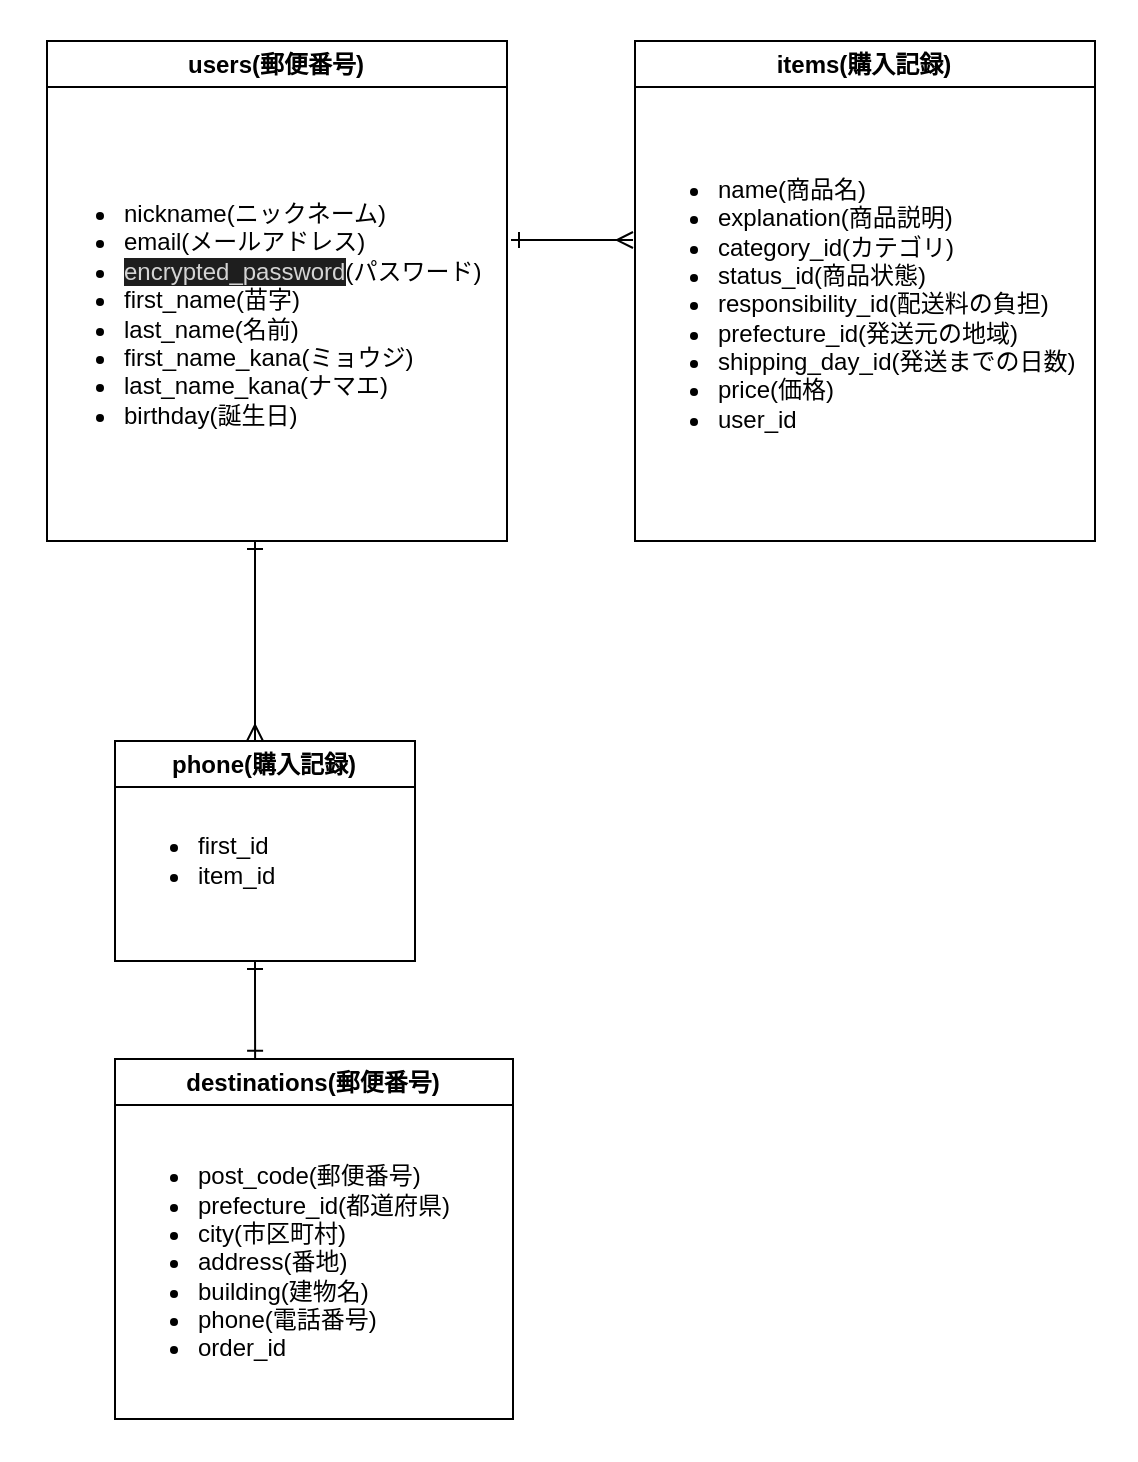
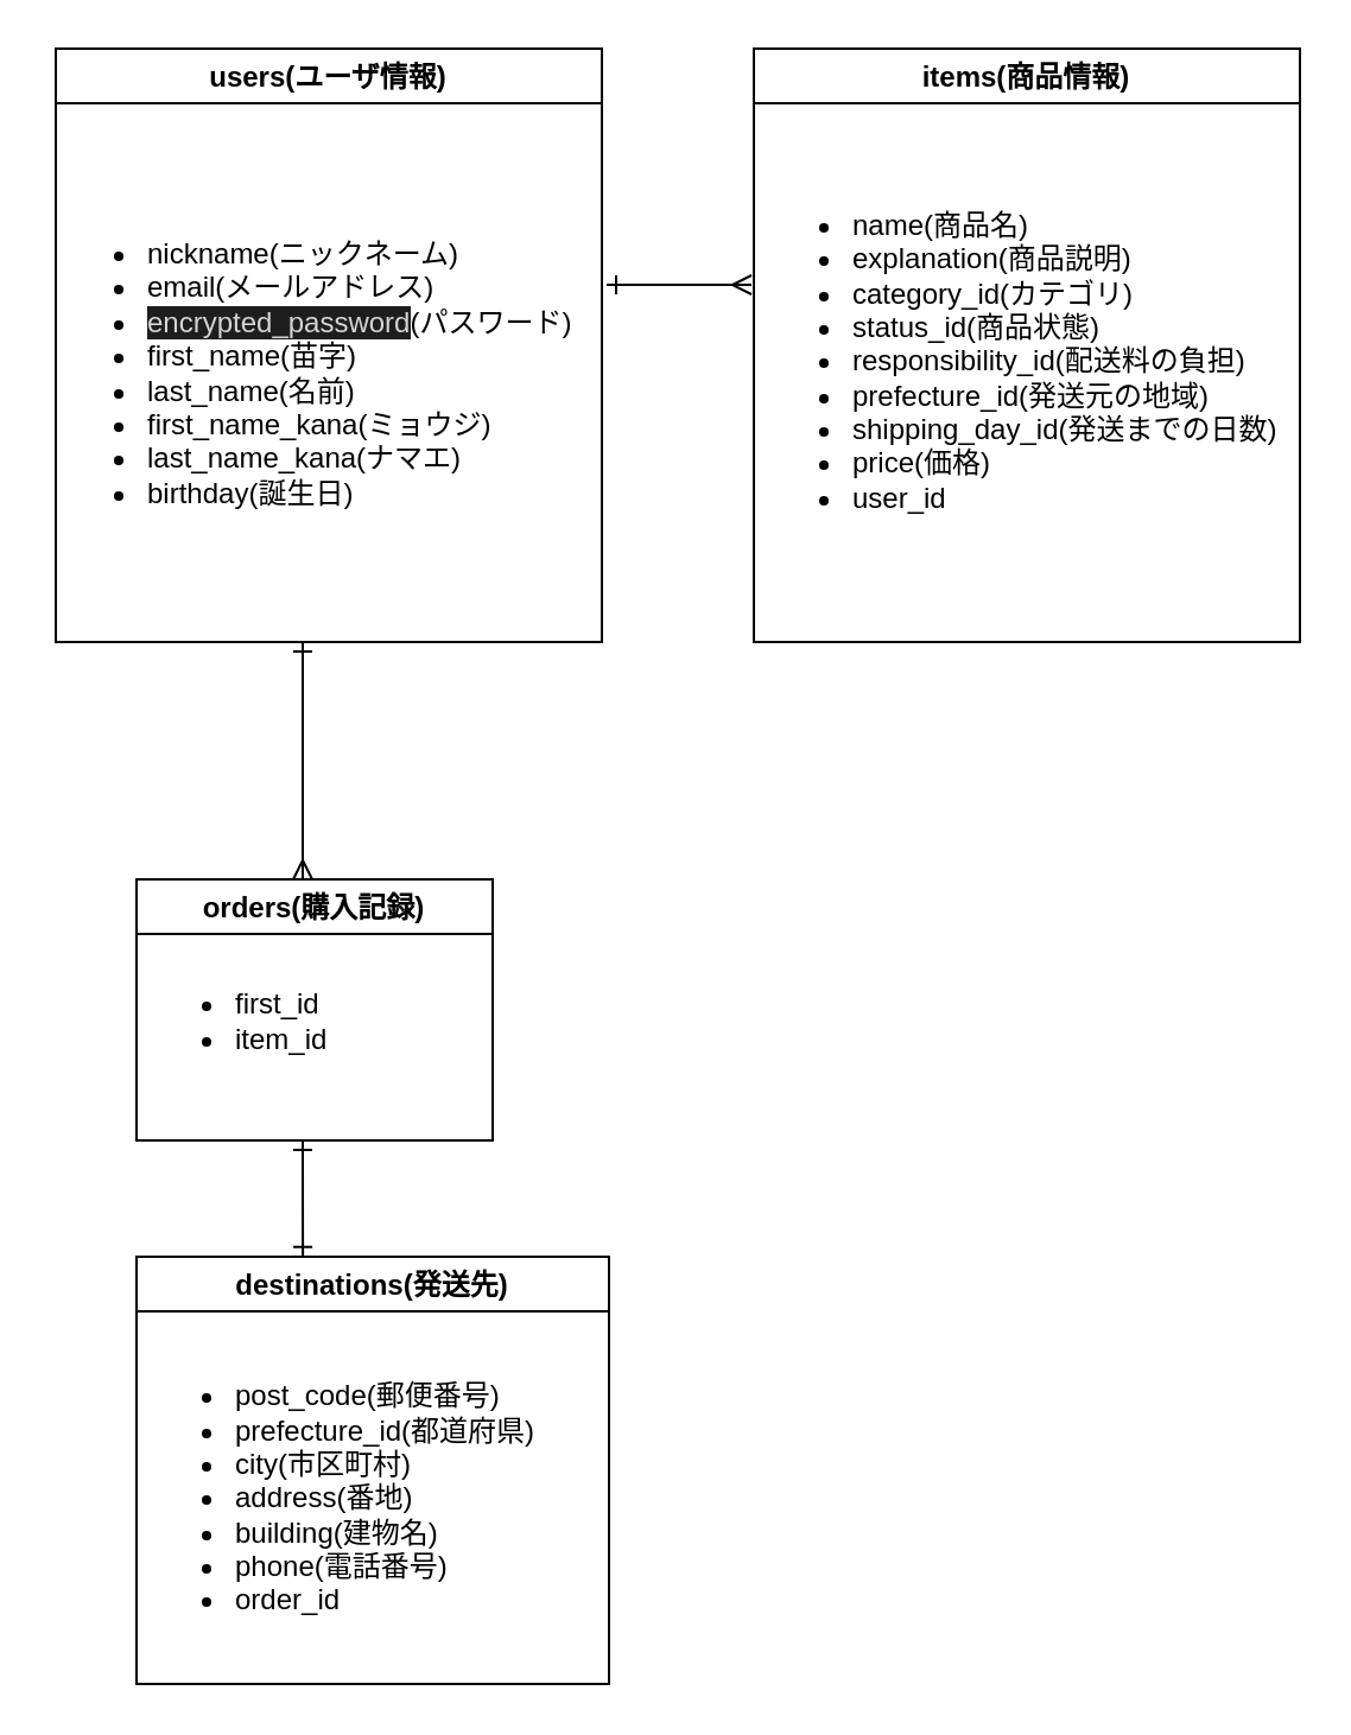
  <mxCell id="0" />
  <mxCell id="1" parent="0" />
- <mxCell id="2" value="users(郵便番号)" style="swimlane;" parent="1" vertex="1"><mxGeometry x="23" y="20" width="230" height="250" as="geometry" /></mxCell>
+ <mxCell id="2" value="users(ユーザ情報)" style="swimlane;" parent="1" vertex="1"><mxGeometry x="23" y="20" width="230" height="250" as="geometry" /></mxCell>
  <mxCell id="3" value="&lt;ul&gt;&lt;li&gt;nickname(ニックネーム)&lt;/li&gt;&lt;li&gt;email(メールアドレス)&lt;/li&gt;&lt;li&gt;&lt;span style=&quot;background-color: rgb(30 , 30 , 30) ; color: rgb(212 , 212 , 212)&quot;&gt;encrypted_password&lt;/span&gt;(パスワード)&lt;/li&gt;&lt;li&gt;first_name(苗字)&lt;/li&gt;&lt;li&gt;last_name(名前)&lt;/li&gt;&lt;li&gt;first_name_kana(ミョウジ)&lt;/li&gt;&lt;li&gt;last_name_kana(ナマエ)&lt;/li&gt;&lt;li&gt;birthday(誕生日)&lt;/li&gt;&lt;/ul&gt;" style="text;strokeColor=none;fillColor=none;html=1;whiteSpace=wrap;verticalAlign=middle;overflow=hidden;" parent="2" vertex="1"><mxGeometry x="-3" y="23" width="230" height="227" as="geometry" /></mxCell>
- <mxCell id="4" value="items(購入記録)" style="swimlane;fillColor=none;" parent="1" vertex="1"><mxGeometry x="317" y="20" width="230" height="250" as="geometry" /></mxCell>
+ <mxCell id="4" value="items(商品情報)" style="swimlane;fillColor=none;" parent="1" vertex="1"><mxGeometry x="317" y="20" width="230" height="250" as="geometry" /></mxCell>
  <mxCell id="5" value="&lt;ul&gt;&lt;li&gt;name(商品名)&lt;/li&gt;&lt;li&gt;explanation(商品説明)&lt;br&gt;&lt;/li&gt;&lt;li&gt;category_id(カテゴリ)&lt;br&gt;&lt;/li&gt;&lt;li&gt;status_id(商品状態)&lt;/li&gt;&lt;li&gt;responsibility_id(配送料の負担)&lt;/li&gt;&lt;li&gt;prefecture_id(発送元の地域)&lt;/li&gt;&lt;li&gt;shipping_day_id(発送までの日数)&lt;/li&gt;&lt;li&gt;price(価格)&lt;/li&gt;&lt;li&gt;user_id&lt;/li&gt;&lt;/ul&gt;" style="text;strokeColor=none;fillColor=none;html=1;whiteSpace=wrap;verticalAlign=middle;overflow=hidden;" parent="4" vertex="1"><mxGeometry y="23" width="230" height="217" as="geometry" /></mxCell>
- <mxCell id="6" value="phone(購入記録)" style="swimlane;fillColor=none;" parent="1" vertex="1"><mxGeometry x="57" y="370" width="150" height="110" as="geometry" /></mxCell>
+ <mxCell id="6" value="orders(購入記録)" style="swimlane;fillColor=none;" parent="1" vertex="1"><mxGeometry x="57" y="370" width="150" height="110" as="geometry" /></mxCell>
  <mxCell id="7" value="&lt;ul&gt;&lt;li&gt;&lt;span&gt;first_id&lt;/span&gt;&lt;br&gt;&lt;/li&gt;&lt;li&gt;item_id&lt;/li&gt;&lt;/ul&gt;" style="text;strokeColor=none;fillColor=none;html=1;whiteSpace=wrap;verticalAlign=middle;overflow=hidden;" parent="6" vertex="1"><mxGeometry y="21.5" width="140" height="77" as="geometry" /></mxCell>
- <mxCell id="8" value="destinations(郵便番号)" style="swimlane;fillColor=none;startSize=23;" parent="1" vertex="1"><mxGeometry x="57" y="529" width="199" height="180" as="geometry" /></mxCell>
+ <mxCell id="8" value="destinations(発送先)" style="swimlane;fillColor=none;startSize=23;" parent="1" vertex="1"><mxGeometry x="57" y="529" width="199" height="180" as="geometry" /></mxCell>
  <mxCell id="9" value="&lt;ul&gt;&lt;li&gt;post_code(郵便番号)&lt;/li&gt;&lt;li&gt;prefecture_id(都道府県)&lt;br&gt;&lt;/li&gt;&lt;li&gt;city(市区町村)&lt;/li&gt;&lt;li&gt;address(番地)&lt;/li&gt;&lt;li&gt;building(建物名)&lt;/li&gt;&lt;li&gt;phone(電話番号)&lt;/li&gt;&lt;li&gt;order_id&lt;/li&gt;&lt;/ul&gt;" style="text;strokeColor=none;fillColor=none;html=1;whiteSpace=wrap;verticalAlign=middle;overflow=hidden;" parent="8" vertex="1"><mxGeometry y="23" width="180" height="157" as="geometry" /></mxCell>
  <mxCell id="10" style="edgeStyle=none;html=1;entryX=1.013;entryY=0.357;entryDx=0;entryDy=0;endArrow=ERone;endFill=0;startArrow=ERmany;startFill=0;entryPerimeter=0;" parent="1" edge="1"><mxGeometry relative="1" as="geometry"><mxPoint x="316.01" y="119.5" as="sourcePoint" /><mxPoint x="255" y="119.539" as="targetPoint" /></mxGeometry></mxCell>
  <mxCell id="11" style="edgeStyle=none;html=1;endArrow=ERone;endFill=0;startArrow=ERmany;startFill=0;exitX=0.426;exitY=0;exitDx=0;exitDy=0;exitPerimeter=0;" parent="1" edge="1"><mxGeometry relative="1" as="geometry"><mxPoint x="127" y="370" as="sourcePoint" /><mxPoint x="127" y="270" as="targetPoint" /><Array as="points" /></mxGeometry></mxCell>
  <mxCell id="12" style="edgeStyle=none;html=1;endArrow=ERone;endFill=0;startArrow=ERone;startFill=0;entryX=0.342;entryY=-0.006;entryDx=0;entryDy=0;entryPerimeter=0;" edge="1" parent="1"><mxGeometry relative="1" as="geometry"><mxPoint x="127" y="480" as="sourcePoint" /><mxPoint x="127.058" y="528.92" as="targetPoint" /><Array as="points"><mxPoint x="127" y="500" /></Array></mxGeometry></mxCell>
